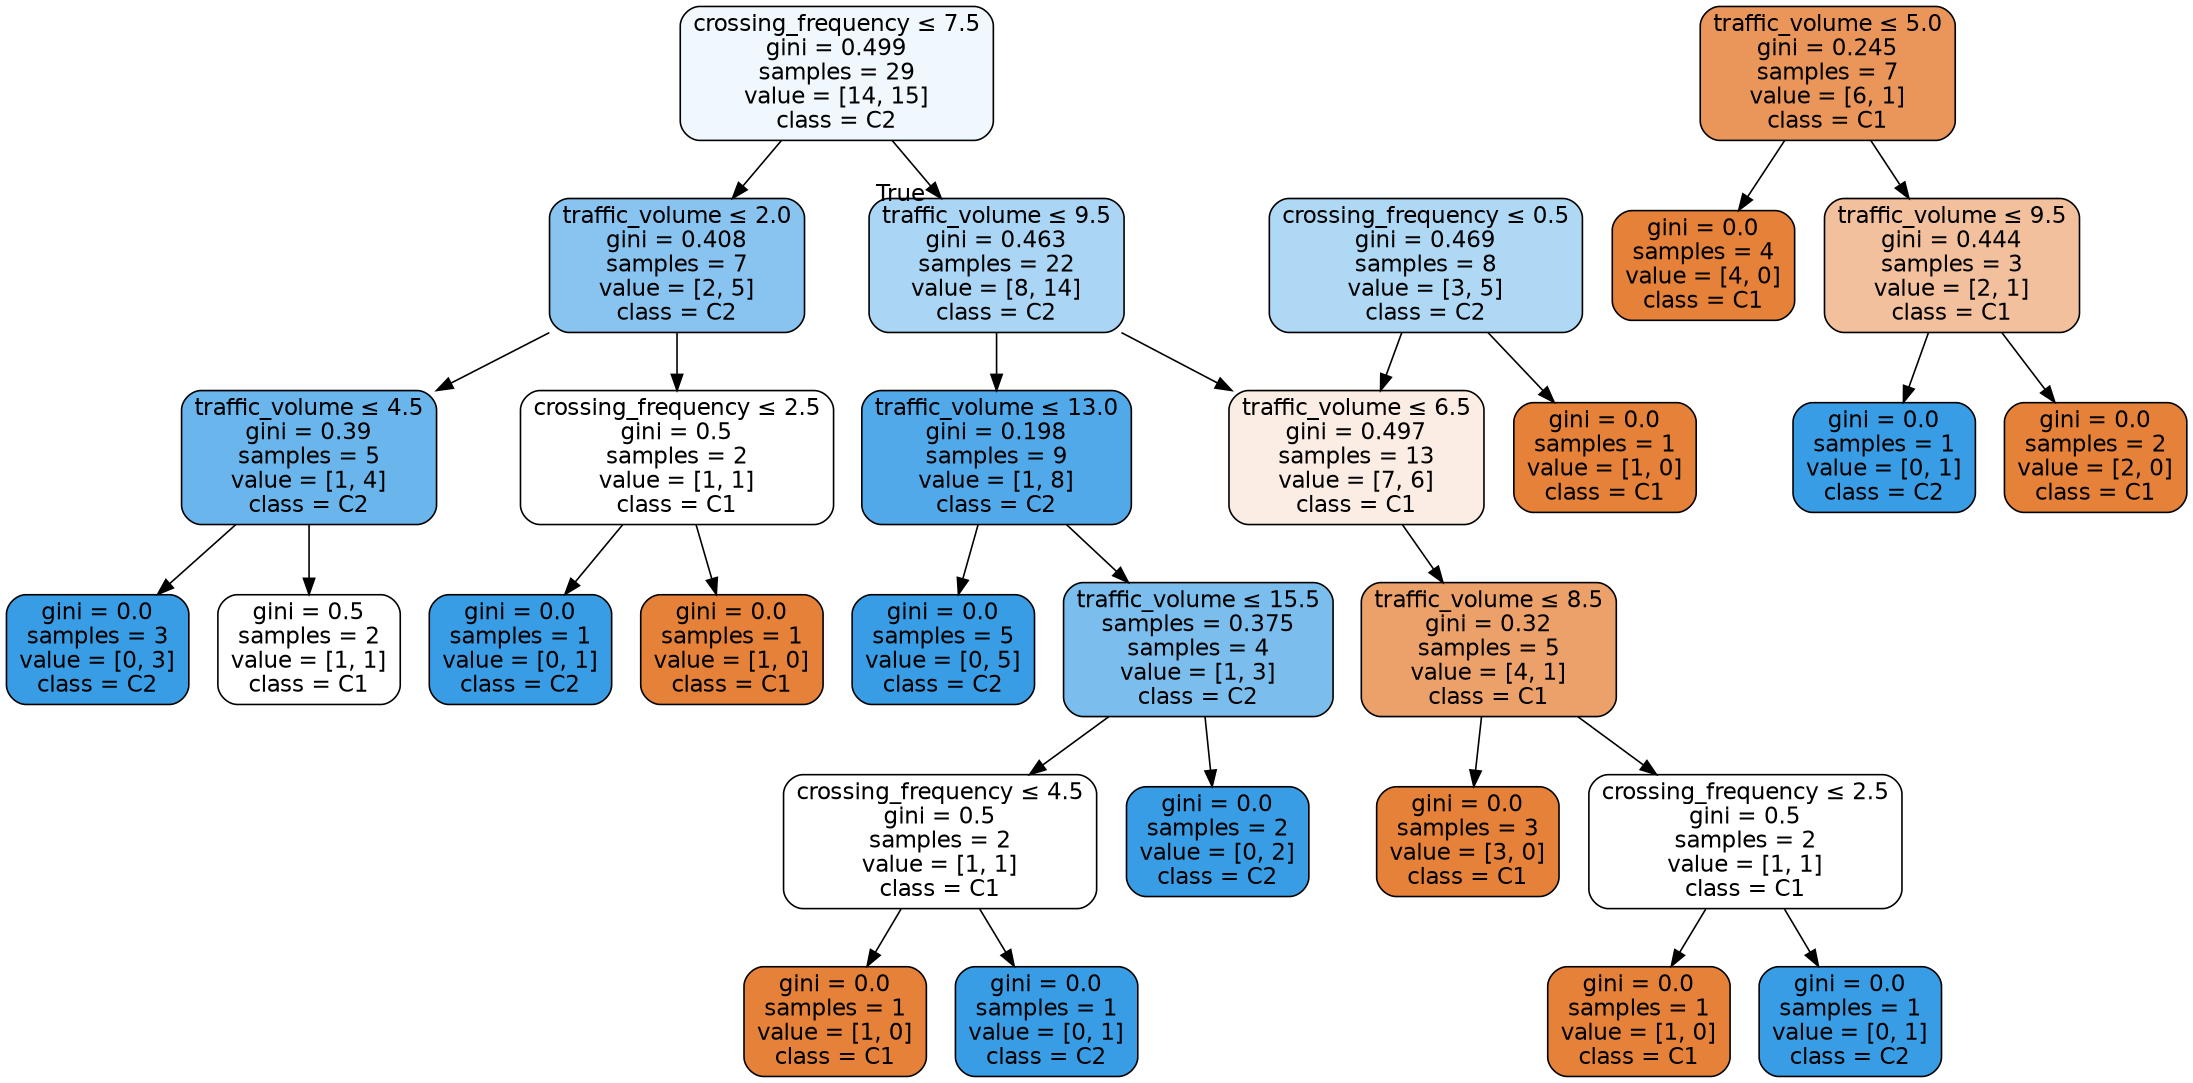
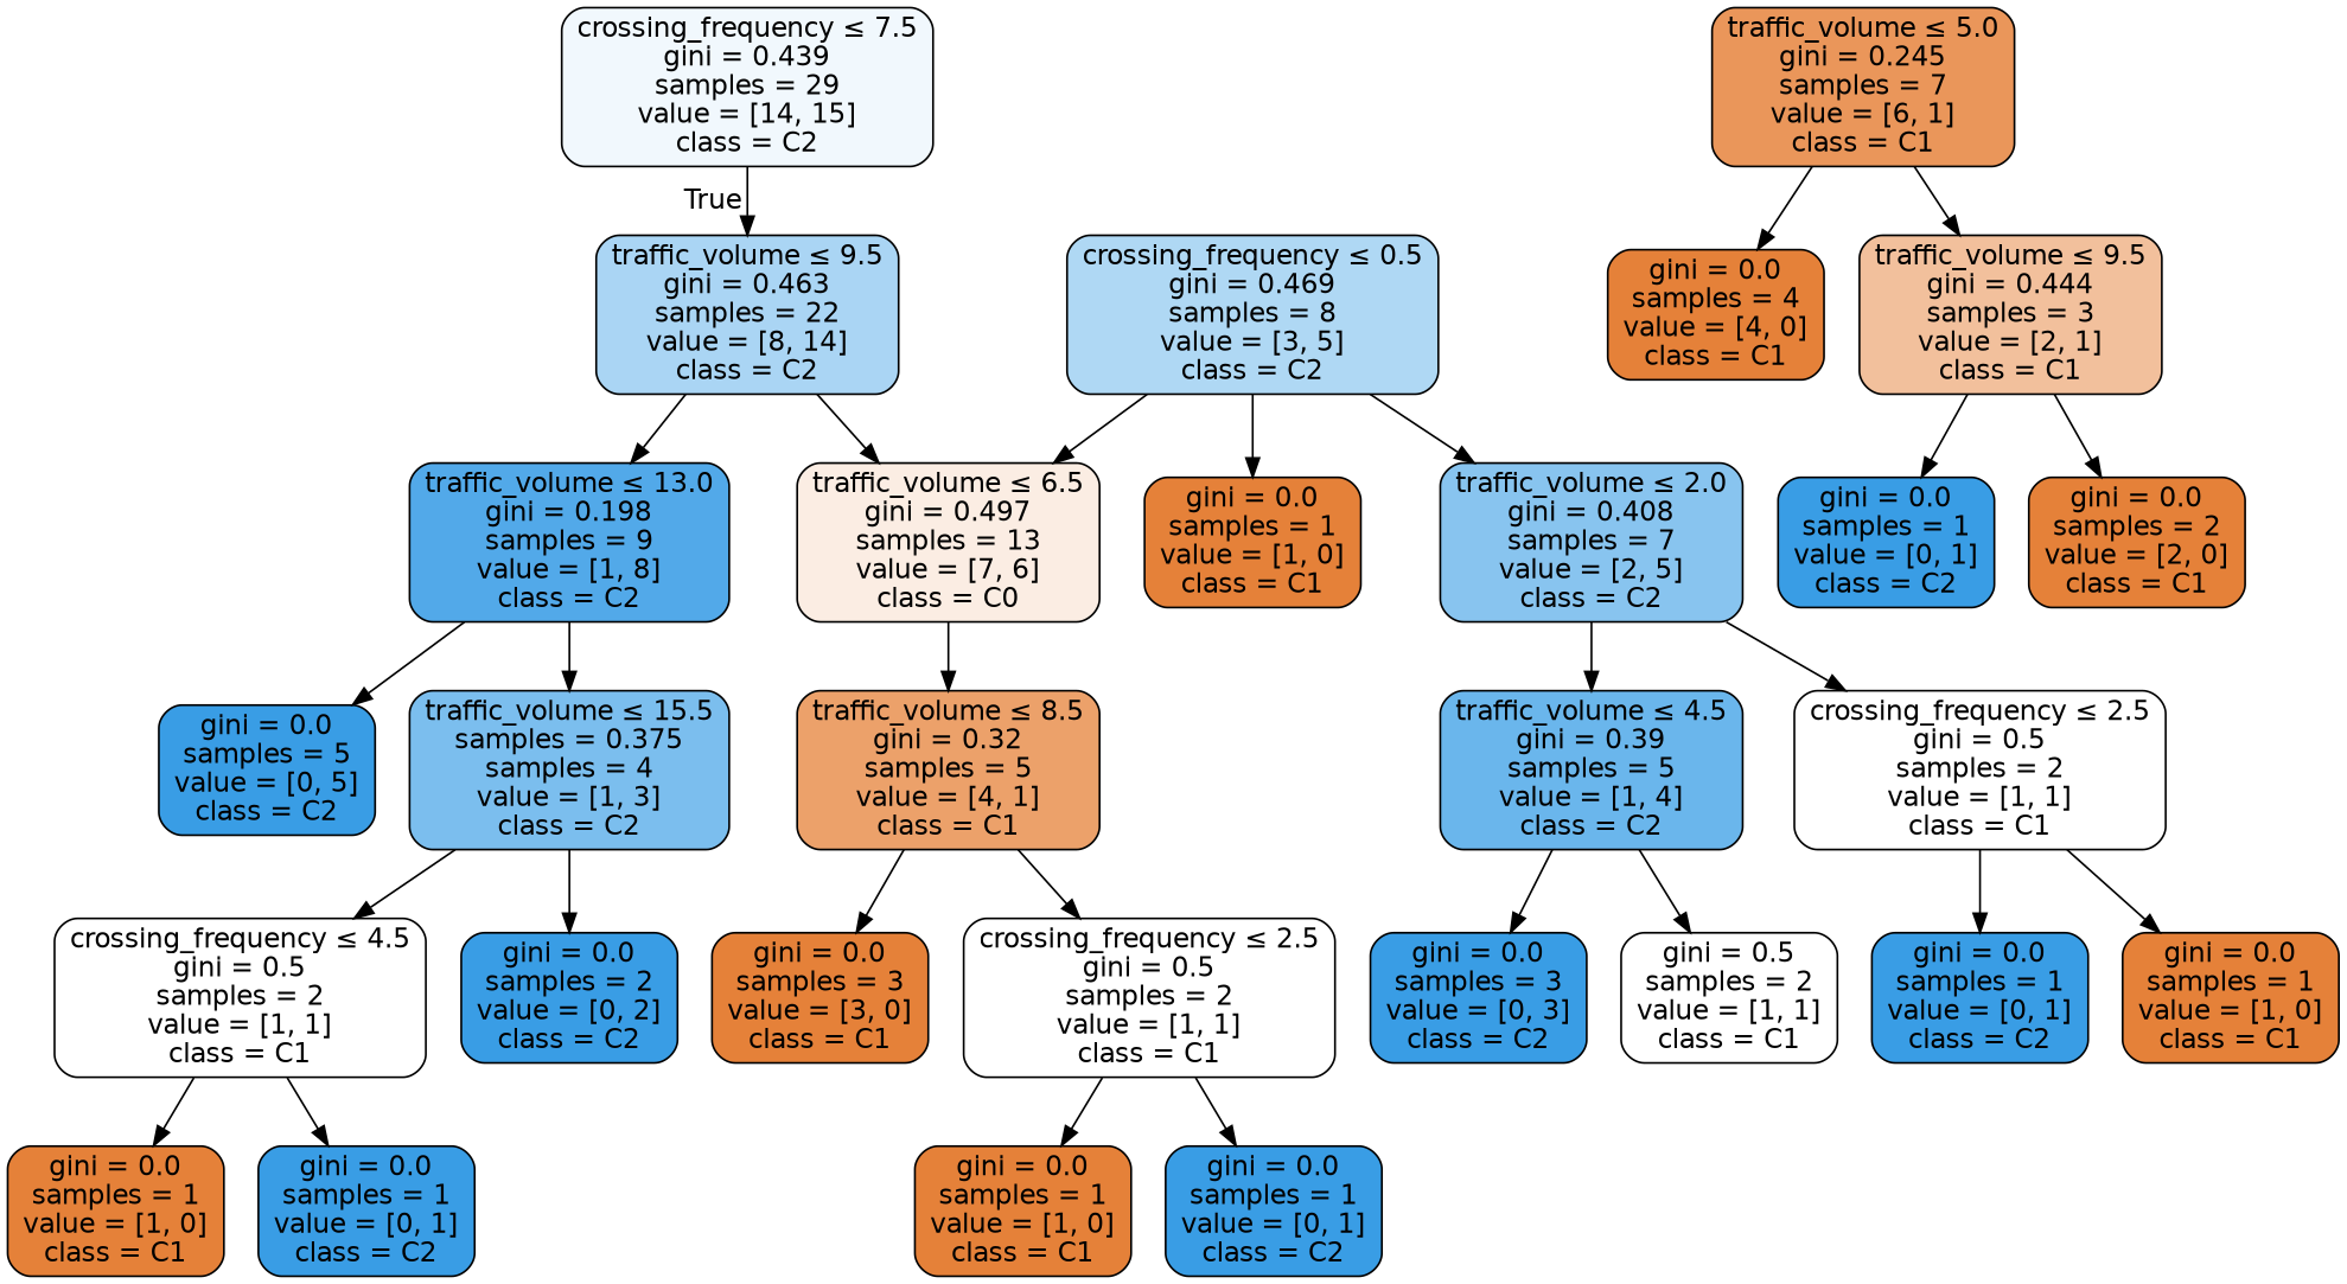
  digraph {
    node [color=black fillcolor="#e58139ff" fontname=helvetica shape=box style="filled, rounded"]
    edge [fontname=helvetica]
-   n1 [fillcolor="#399de511" label=<crossing_frequency &le; 7.5<br/>gini = 0.499<br/>samples = 29<br/>value = [14, 15]<br/>class = C2>]
+   n1 [fillcolor="#399de511" label=<crossing_frequency &le; 7.5<br/>gini = 0.439<br/>samples = 29<br/>value = [14, 15]<br/>class = C2>]
    n2 [fillcolor="#399de56d" label=<traffic_volume &le; 9.5<br/>gini = 0.463<br/>samples = 22<br/>value = [8, 14]<br/>class = C2>]
-   n3 [fillcolor="#e5813924" label=<traffic_volume &le; 6.5<br/>gini = 0.497<br/>samples = 13<br/>value = [7, 6]<br/>class = C1>]
+   n3 [fillcolor="#e5813924" label=<traffic_volume &le; 6.5<br/>gini = 0.497<br/>samples = 13<br/>value = [7, 6]<br/>class = C0>]
    n4 [fillcolor="#399de5df" label=<traffic_volume &le; 13.0<br/>gini = 0.198<br/>samples = 9<br/>value = [1, 8]<br/>class = C2>]
    n5 [fillcolor="#e58139d4" label=<traffic_volume &le; 5.0<br/>gini = 0.245<br/>samples = 7<br/>value = [6, 1]<br/>class = C1>]
    n6 [label=<gini = 0.0<br/>samples = 4<br/>value = [4, 0]<br/>class = C1>]
    n7 [fillcolor="#e581397f" label=<traffic_volume &le; 9.5<br/>gini = 0.444<br/>samples = 3<br/>value = [2, 1]<br/>class = C1>]
    n8 [fillcolor="#e58139bf" label=<traffic_volume &le; 8.5<br/>gini = 0.32<br/>samples = 5<br/>value = [4, 1]<br/>class = C1>]
    n9 [fillcolor="#399de5ff" label=<gini = 0.0<br/>samples = 5<br/>value = [0, 5]<br/>class = C2>]
    n10 [fillcolor="#399de5aa" label=<traffic_volume &le; 15.5<br/>samples = 0.375<br/>samples = 4<br/>value = [1, 3]<br/>class = C2>]
    n11 [fillcolor="#399de566" label=<crossing_frequency &le; 0.5<br/>gini = 0.469<br/>samples = 8<br/>value = [3, 5]<br/>class = C2>]
    n12 [label=<gini = 0.0<br/>samples = 1<br/>value = [1, 0]<br/>class = C1>]
    n13 [fillcolor="#399de599" label=<traffic_volume &le; 2.0<br/>gini = 0.408<br/>samples = 7<br/>value = [2, 5]<br/>class = C2>]
    n14 [label=<gini = 0.0<br/>samples = 3<br/>value = [3, 0]<br/>class = C1>]
    n15 [fillcolor="#e5813900" label=<crossing_frequency &le; 2.5<br/>gini = 0.5<br/>samples = 2<br/>value = [1, 1]<br/>class = C1>]
    n16 [fillcolor="#e5813900" label=<crossing_frequency &le; 2.5<br/>gini = 0.5<br/>samples = 2<br/>value = [1, 1]<br/>class = C1>]
    n17 [fillcolor="#399de5bf" label=<traffic_volume &le; 4.5<br/>gini = 0.39<br/>samples = 5<br/>value = [1, 4]<br/>class = C2>]
    n18 [fillcolor="#399de5ff" label=<gini = 0.0<br/>samples = 1<br/>value = [0, 1]<br/>class = C2>]
    n19 [label=<gini = 0.0<br/>samples = 1<br/>value = [1, 0]<br/>class = C1>]
    n20 [fillcolor="#399de5ff" label=<gini = 0.0<br/>samples = 3<br/>value = [0, 3]<br/>class = C2>]
    n21 [fillcolor="#e5813900" label=<gini = 0.5<br/>samples = 2<br/>value = [1, 1]<br/>class = C1>]
    n22 [label=<gini = 0.0<br/>samples = 1<br/>value = [1, 0]<br/>class = C1>]
    n23 [fillcolor="#399de5ff" label=<gini = 0.0<br/>samples = 1<br/>value = [0, 1]<br/>class = C2>]
    n24 [fillcolor="#e5813900" label=<crossing_frequency &le; 4.5<br/>gini = 0.5<br/>samples = 2<br/>value = [1, 1]<br/>class = C1>]
    n25 [fillcolor="#399de5ff" label=<gini = 0.0<br/>samples = 2<br/>value = [0, 2]<br/>class = C2>]
    n26 [label=<gini = 0.0<br/>samples = 1<br/>value = [1, 0]<br/>class = C1>]
    n27 [fillcolor="#399de5ff" label=<gini = 0.0<br/>samples = 1<br/>value = [0, 1]<br/>class = C2>]
    n28 [fillcolor="#399de5ff" label=<gini = 0.0<br/>samples = 1<br/>value = [0, 1]<br/>class = C2>]
    n29 [label=<gini = 0.0<br/>samples = 2<br/>value = [2, 0]<br/>class = C1>]
    n1 -> n2 [headlabel=True labelangle=45 labeldistance=2.5]
    n2 -> n3
    n2 -> n4
    n3 -> n8
    n4 -> n9
    n4 -> n10
    n5 -> n6
    n5 -> n7
    n7 -> n28
    n7 -> n29
    n8 -> n14
    n8 -> n15
    n10 -> n24
    n10 -> n25
    n11 -> n3
    n11 -> n12
-   n1 -> n13
+   n11 -> n13
    n13 -> n16
    n13 -> n17
    n15 -> n22
    n15 -> n23
    n16 -> n18
    n16 -> n19
    n17 -> n20
    n17 -> n21
    n24 -> n26
    n24 -> n27
  }
